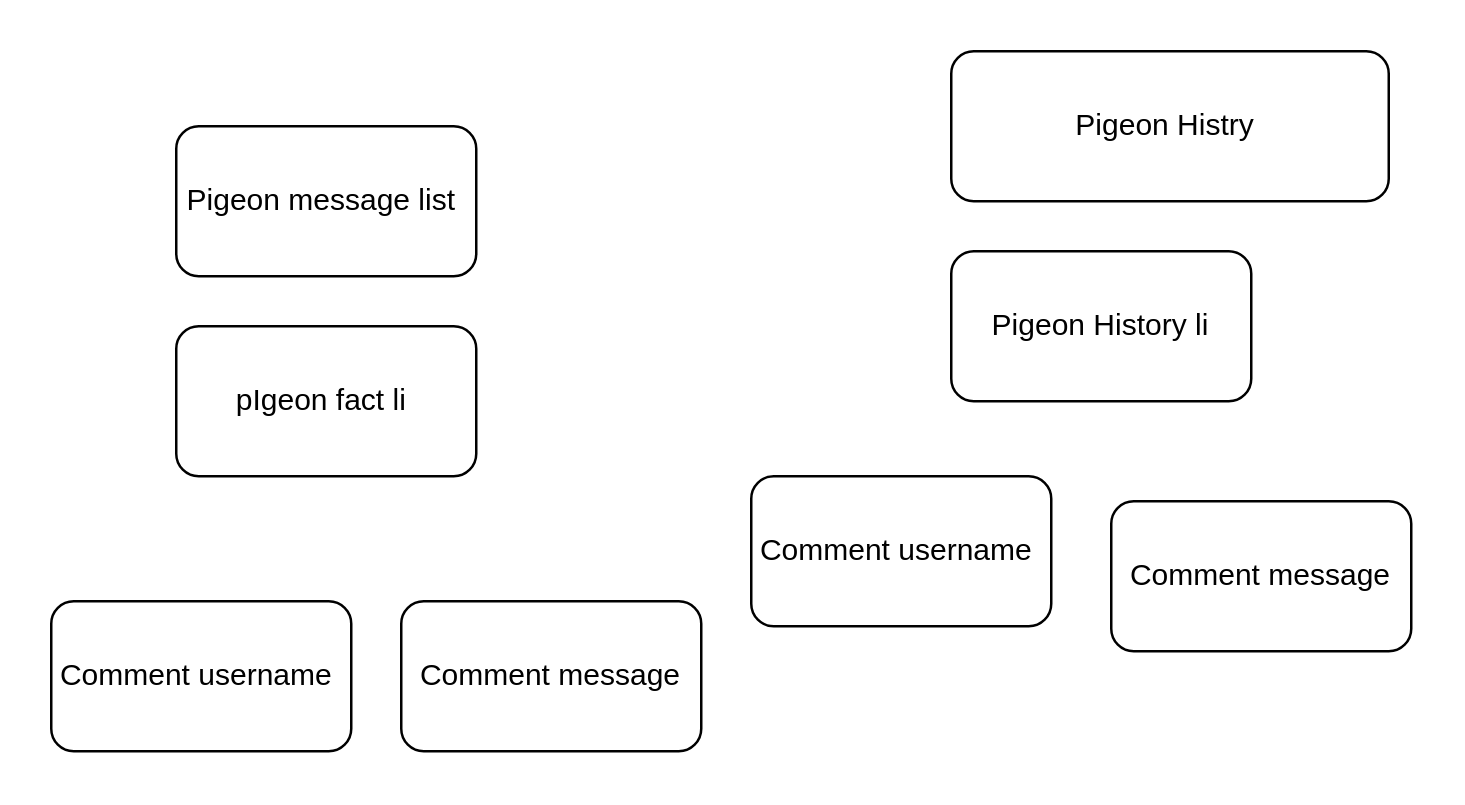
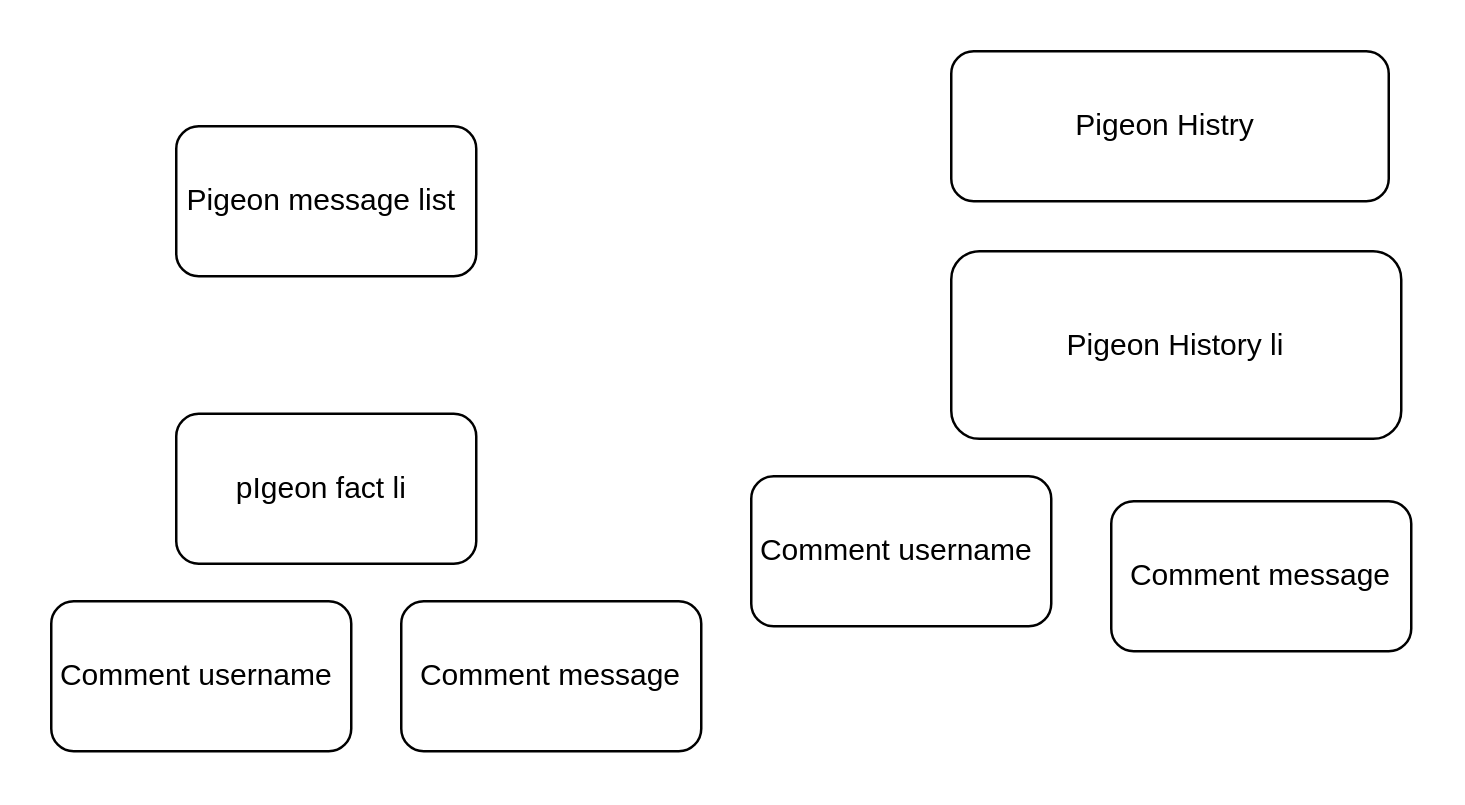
  <mxCell id="0" />
  <mxCell id="1" parent="0" />
  <mxCell id="2" value="Pigeon message list&amp;nbsp;" style="rounded=1;whiteSpace=wrap;html=1;" vertex="1" parent="1"><mxGeometry x="70" y="50" width="120" height="60" as="geometry" /></mxCell>
- <mxCell id="3" value="Pigeon History li" style="rounded=1;whiteSpace=wrap;html=1;" vertex="1" parent="1"><mxGeometry x="380" y="100" width="120" height="60" as="geometry" /></mxCell>
+ <mxCell id="3" value="Pigeon History li" style="rounded=1;whiteSpace=wrap;html=1;" vertex="1" parent="1"><mxGeometry x="380" y="100" width="180" height="75" as="geometry" /></mxCell>
  <mxCell id="4" value="Comment username&amp;nbsp;" style="rounded=1;whiteSpace=wrap;html=1;" vertex="1" parent="1"><mxGeometry x="20" y="240" width="120" height="60" as="geometry" /></mxCell>
  <mxCell id="5" value="Comment message" style="rounded=1;whiteSpace=wrap;html=1;" vertex="1" parent="1"><mxGeometry x="444" y="200" width="120" height="60" as="geometry" /></mxCell>
  <mxCell id="6" value="Comment username&amp;nbsp;" style="rounded=1;whiteSpace=wrap;html=1;" vertex="1" parent="1"><mxGeometry x="300" y="190" width="120" height="60" as="geometry" /></mxCell>
  <mxCell id="7" value="Comment message" style="rounded=1;whiteSpace=wrap;html=1;" vertex="1" parent="1"><mxGeometry x="160" y="240" width="120" height="60" as="geometry" /></mxCell>
- <mxCell id="8" value="pIgeon fact li&amp;nbsp;" style="rounded=1;whiteSpace=wrap;html=1;" vertex="1" parent="1"><mxGeometry x="70" y="130" width="120" height="60" as="geometry" /></mxCell>
+ <mxCell id="8" value="pIgeon fact li&amp;nbsp;" style="rounded=1;whiteSpace=wrap;html=1;" vertex="1" parent="1"><mxGeometry x="70" y="165" width="120" height="60" as="geometry" /></mxCell>
  <mxCell id="9" value="Pigeon Histry&amp;nbsp;" style="rounded=1;whiteSpace=wrap;html=1;" vertex="1" parent="1"><mxGeometry x="380" y="20" width="175" height="60" as="geometry" /></mxCell>
